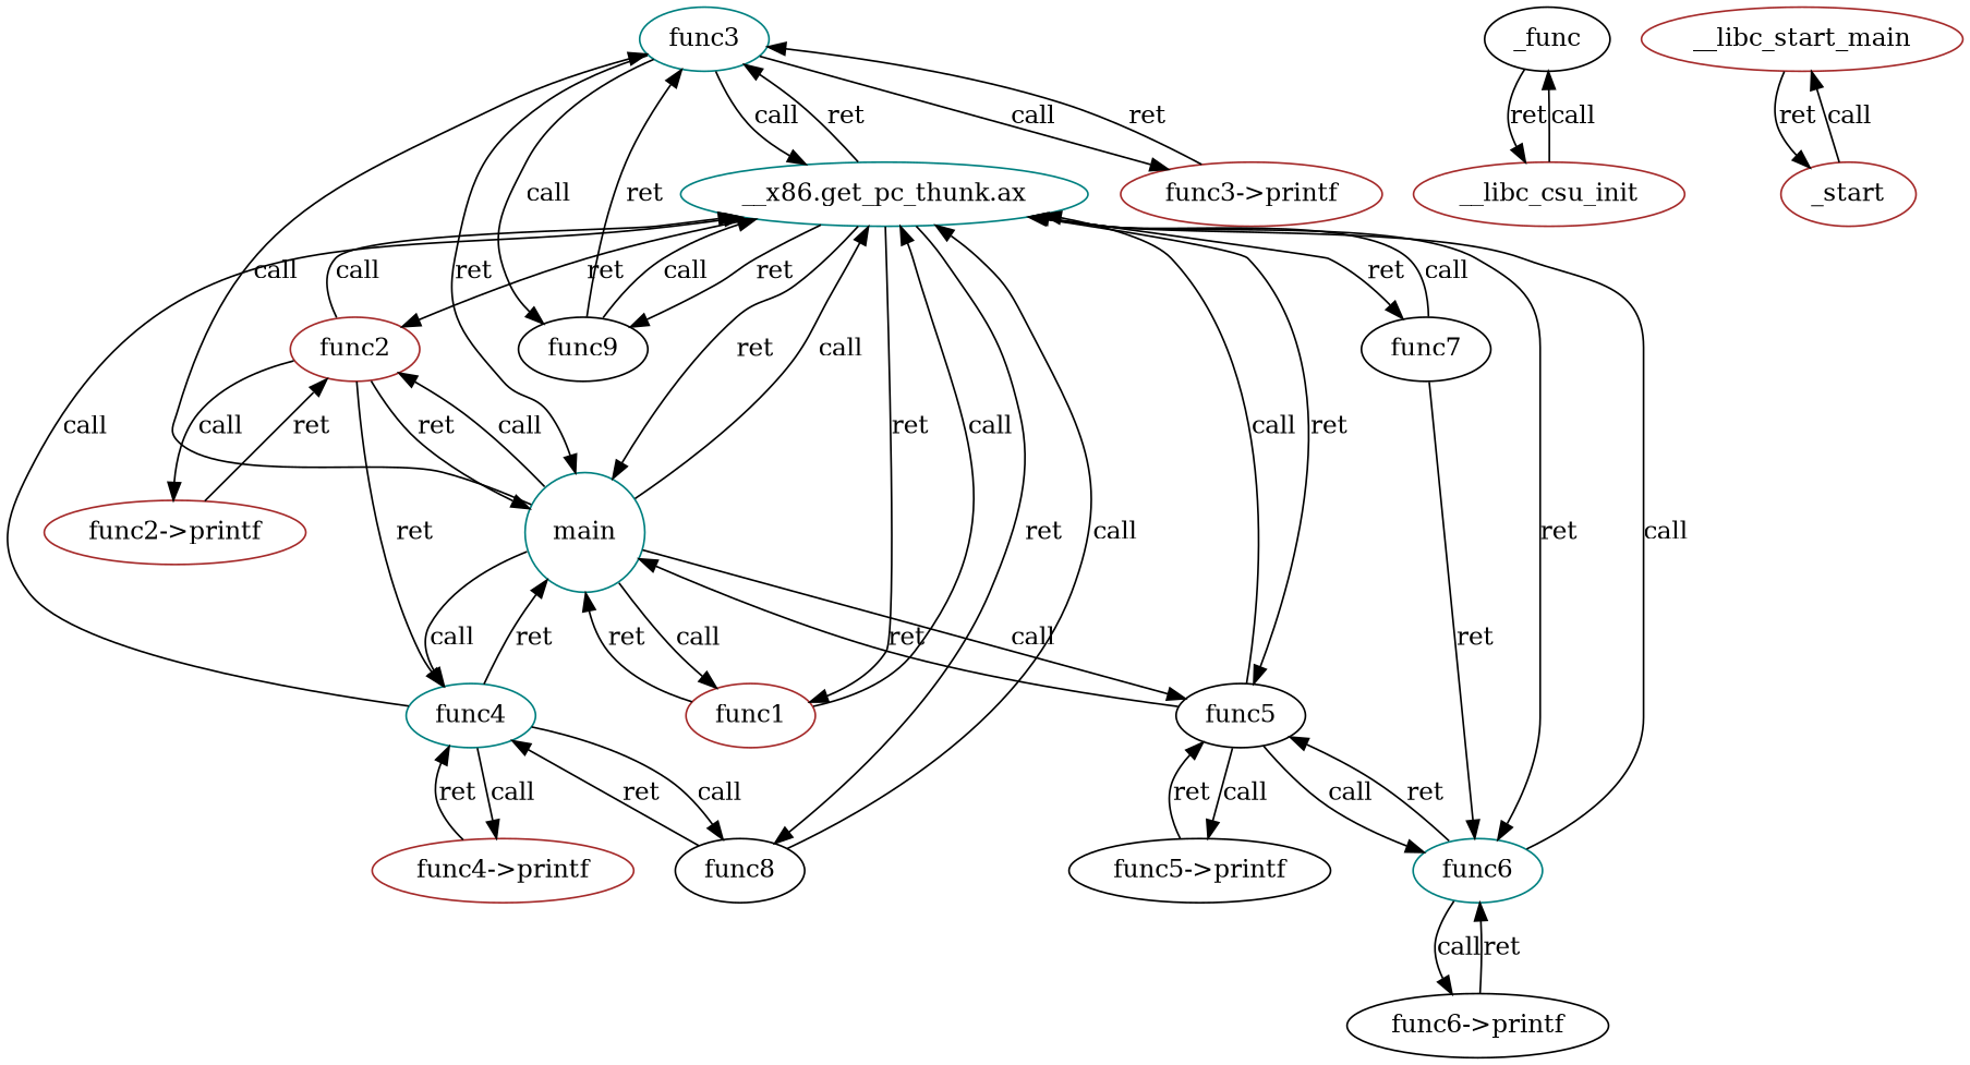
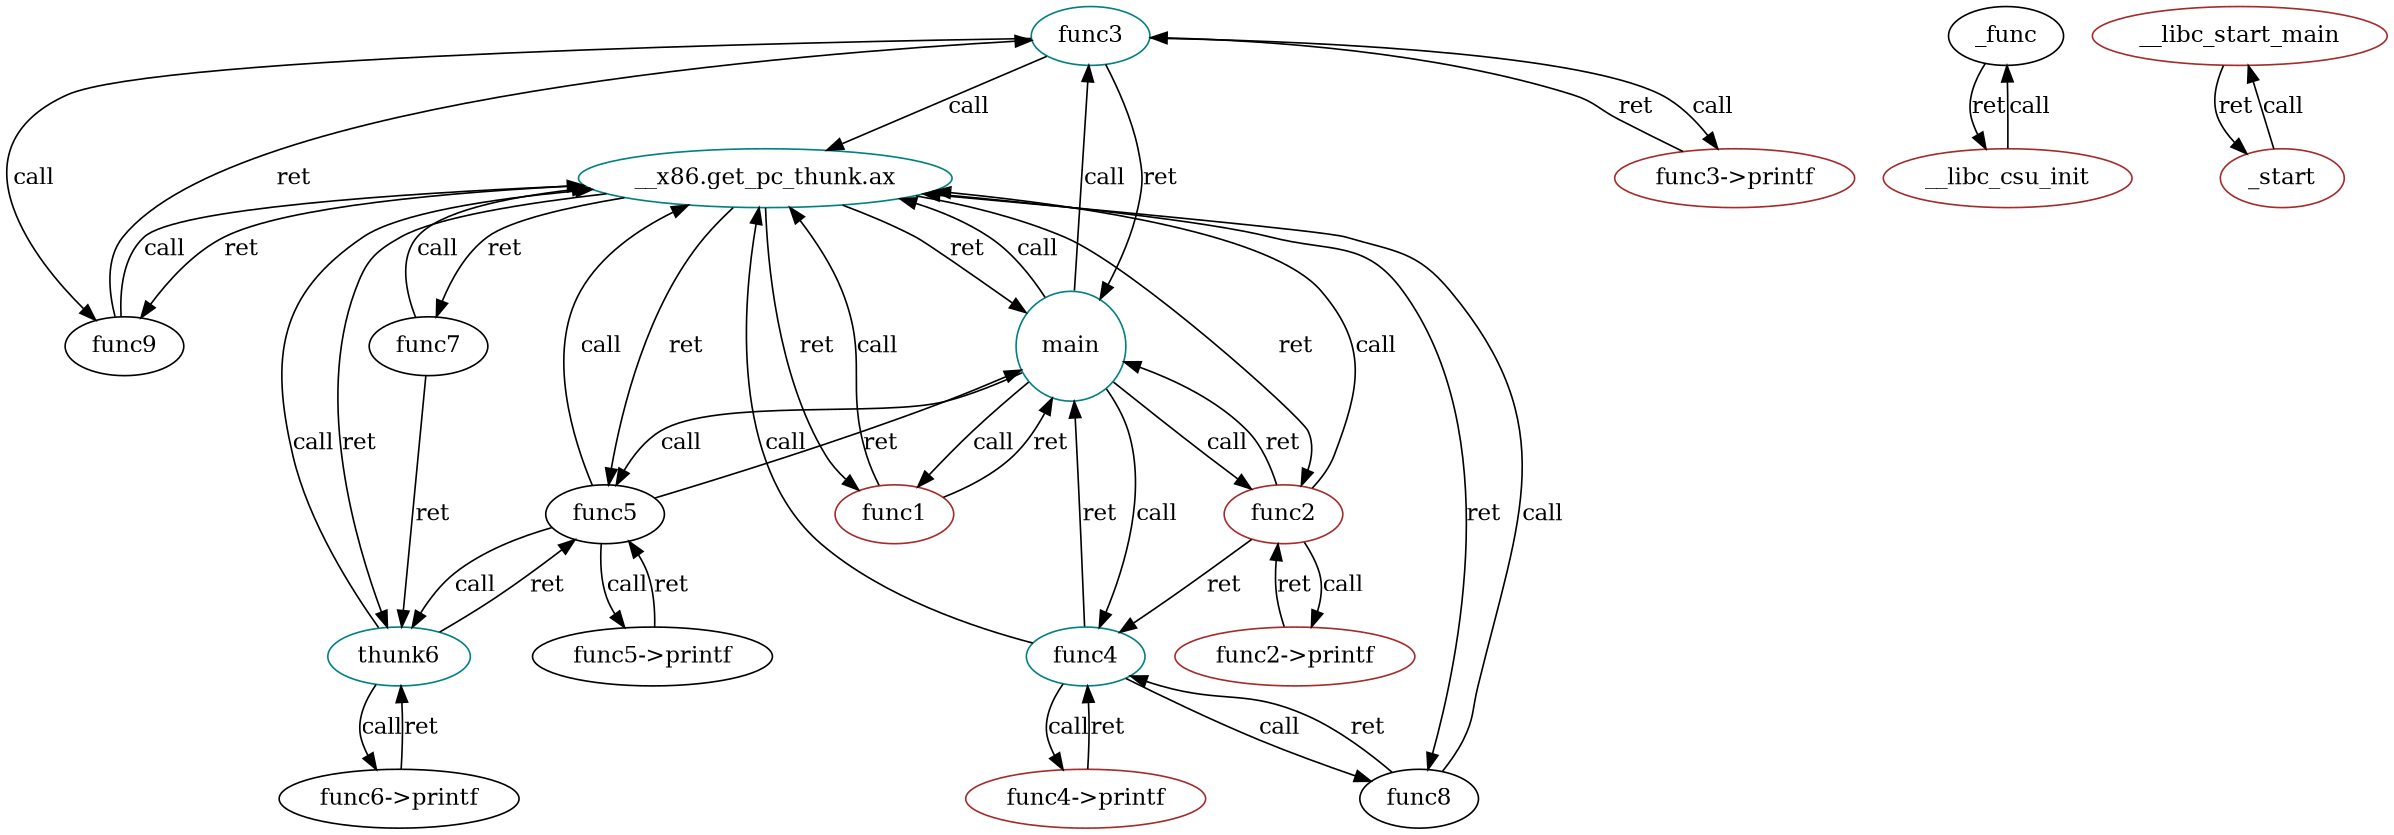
  digraph {
    node [color=brown]
    n1 [color=teal label=func3]
    n2 [color=teal label="__x86.get_pc_thunk.ax"]
    n3 [label="func3->printf"]
    n4 [color=black label=func9]
    n5 [color=teal label=main shape=circle]
    n6 [color=black label=func5]
-   n7 [color=teal label=func6]
+   n7 [color=teal label=thunk6]
    n8 [label=func1]
    n9 [color=black label=func7]
    n10 [color=black label=func8]
    n11 [label=func2]
    n12 [color=teal label=func4]
    n13 [color=black label="func5->printf"]
    n14 [color=black label="func6->printf"]
    n15 [label="func4->printf"]
    n16 [label="func2->printf"]
    n17 [color=black label=_func]
    __libc_csu_init
    n19 [label=__libc_start_main]
    _start
    n1 -> n2 [label=call]
    n1 -> n3 [label=call]
    n1 -> n4 [label=call]
    n1 -> n5 [label=ret]
-   n2 -> n1 [label=ret]
    n2 -> n4 [label=ret]
    n2 -> n5 [label=ret]
    n2 -> n6 [label=ret]
    n2 -> n7 [label=ret]
    n2 -> n8 [label=ret]
    n2 -> n9 [label=ret]
    n2 -> n10 [label=ret]
    n2 -> n11 [label=ret]
    n3 -> n1 [label=ret]
    n4 -> n1 [label=ret]
    n4 -> n2 [label=call]
    n5 -> n1 [label=call]
    n5 -> n2 [label=call]
    n5 -> n6 [label=call]
    n5 -> n8 [label=call]
    n5 -> n11 [label=call]
    n5 -> n12 [label=call]
    n6 -> n2 [label=call]
    n6 -> n5 [label=ret]
    n6 -> n7 [label=call]
    n6 -> n13 [label=call]
    n7 -> n2 [label=call]
    n7 -> n6 [label=ret]
    n7 -> n14 [label=call]
    n8 -> n2 [label=call]
    n8 -> n5 [label=ret]
    n9 -> n2 [label=call]
    n9 -> n7 [label=ret]
    n10 -> n2 [label=call]
    n10 -> n12 [label=ret]
    n11 -> n2 [label=call]
    n11 -> n5 [label=ret]
    n11 -> n12 [label=ret]
    n11 -> n16 [label=call]
    n12 -> n2 [label=call]
    n12 -> n5 [label=ret]
    n12 -> n10 [label=call]
    n12 -> n15 [label=call]
    n13 -> n6 [label=ret]
    n14 -> n7 [label=ret]
    n15 -> n12 [label=ret]
    n16 -> n11 [label=ret]
    n17 -> __libc_csu_init [label=ret]
    __libc_csu_init -> n17 [label=call]
    n19 -> _start [label=ret]
    _start -> n19 [label=call]
  }
